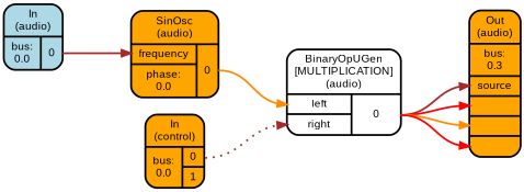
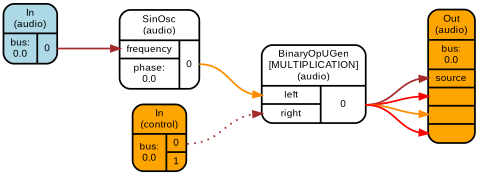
  digraph {
    color=lightslategrey
    fontname=Arial
    penwidth=2
    rankdir=LR
    ranksep=1
    splines=spline
    style="dotted, rounded"
    node [fillcolor=white fontname=Arial fontsize=12 penwidth=2 shape=Mrecord style="filled, rounded"]
    edge [color=brown headport="f_1_0_0:w" penwidth=2 style=bold tailport="f_1_1_0:e"]
    n1 [fillcolor=lightblue label="<f_0> In\n(audio) | { { <f_1_0_0> bus:\n0.0 } | { <f_1_1_0> 0 } }"]
-   n2 [fillcolor=orange label="<f_0> SinOsc\n(audio) | { { <f_1_0_0> frequency | <f_1_0_1> phase:\n0.0 } | { <f_1_1_0> 0 } }"]
+   n2 [label="<f_0> SinOsc\n(audio) | { { <f_1_0_0> frequency | <f_1_0_1> phase:\n0.0 } | { <f_1_1_0> 0 } }"]
    n3 [label="<f_0> BinaryOpUGen\n[MULTIPLICATION]\n(audio) | { { <f_1_0_0> left | <f_1_0_1> right } | { <f_1_1_0> 0 } }"]
-   n4 [fillcolor=orange label="<f_0> Out\n(audio) | { { <f_1_0_0> bus:\n0.3 | <f_1_0_1> source | <f_1_0_2> | <f_1_0_3> | <f_1_0_4> } }"]
+   n4 [fillcolor=orange label="<f_0> Out\n(audio) | { { <f_1_0_0> bus:\n0.0 | <f_1_0_1> source | <f_1_0_2> | <f_1_0_3> | <f_1_0_4> } }"]
    n5 [fillcolor=orange label="<f_0> In\n(control) | { { <f_1_0_0> bus:\n0.0 } | { <f_1_1_0> 0 | <f_1_1_1> 1 } }"]
    n1 -> n2
    n2 -> n3 [color=darkorange style=solid]
    n3 -> n4 [headport="f_1_0_1:w"]
    n3 -> n4 [color=red headport="f_1_0_2:w"]
    n3 -> n4 [color=darkorange headport="f_1_0_3:w" style=solid]
    n3 -> n4 [color=red headport="f_1_0_4:w" style=solid]
    n5 -> n3 [headport="f_1_0_1:w" style=dotted]
  }
